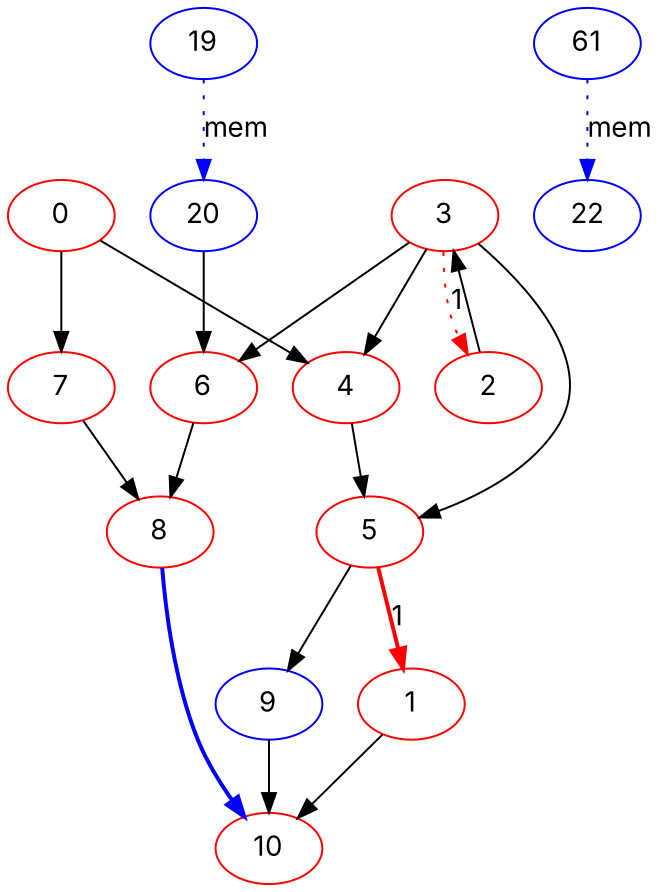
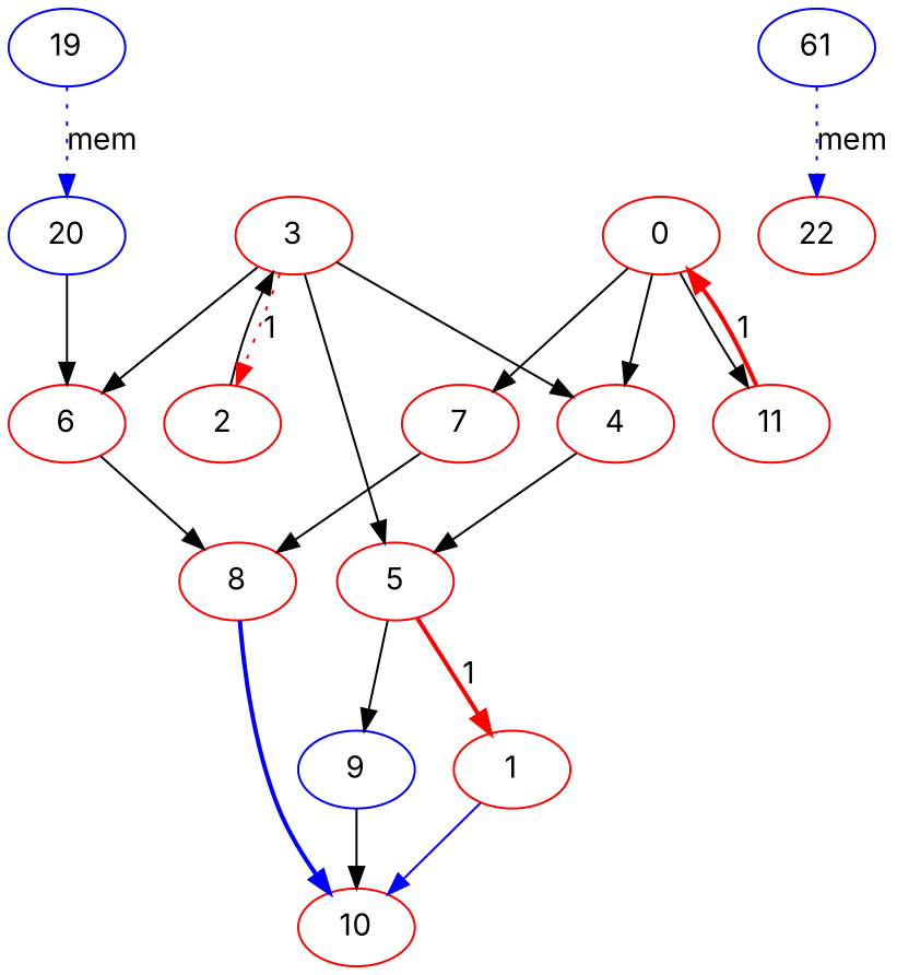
  digraph {
    fontname=Inter
    node [color=red fontname=Inter]
    edge [fontname=Inter]
    0
    4
    7
+   11
    5
    8
    1
    10
    2
    3
    6
    9 [color=blue]
    19 [color=blue]
    20 [color=blue]
    n15 [color=blue label=61]
-   22 [color=blue]
+   22
    0 -> 4
    0 -> 7
+   0 -> 11
    4 -> 5
    7 -> 8
+   11 -> 0 [color=red label=1 style=bold]
    5 -> 1 [color=red label=1 style=bold]
    5 -> 9
    8 -> 10 [color=blue style=bold]
-   1 -> 10
+   1 -> 10 [color=blue]
    2 -> 3
    3 -> 4
    3 -> 5
    3 -> 2 [color=red label=1 style=dotted]
    3 -> 6
    6 -> 8
    9 -> 10
    19 -> 20 [color=blue label=mem style=dotted]
    20 -> 6
    n15 -> 22 [color=blue label=mem style=dotted]
  }
